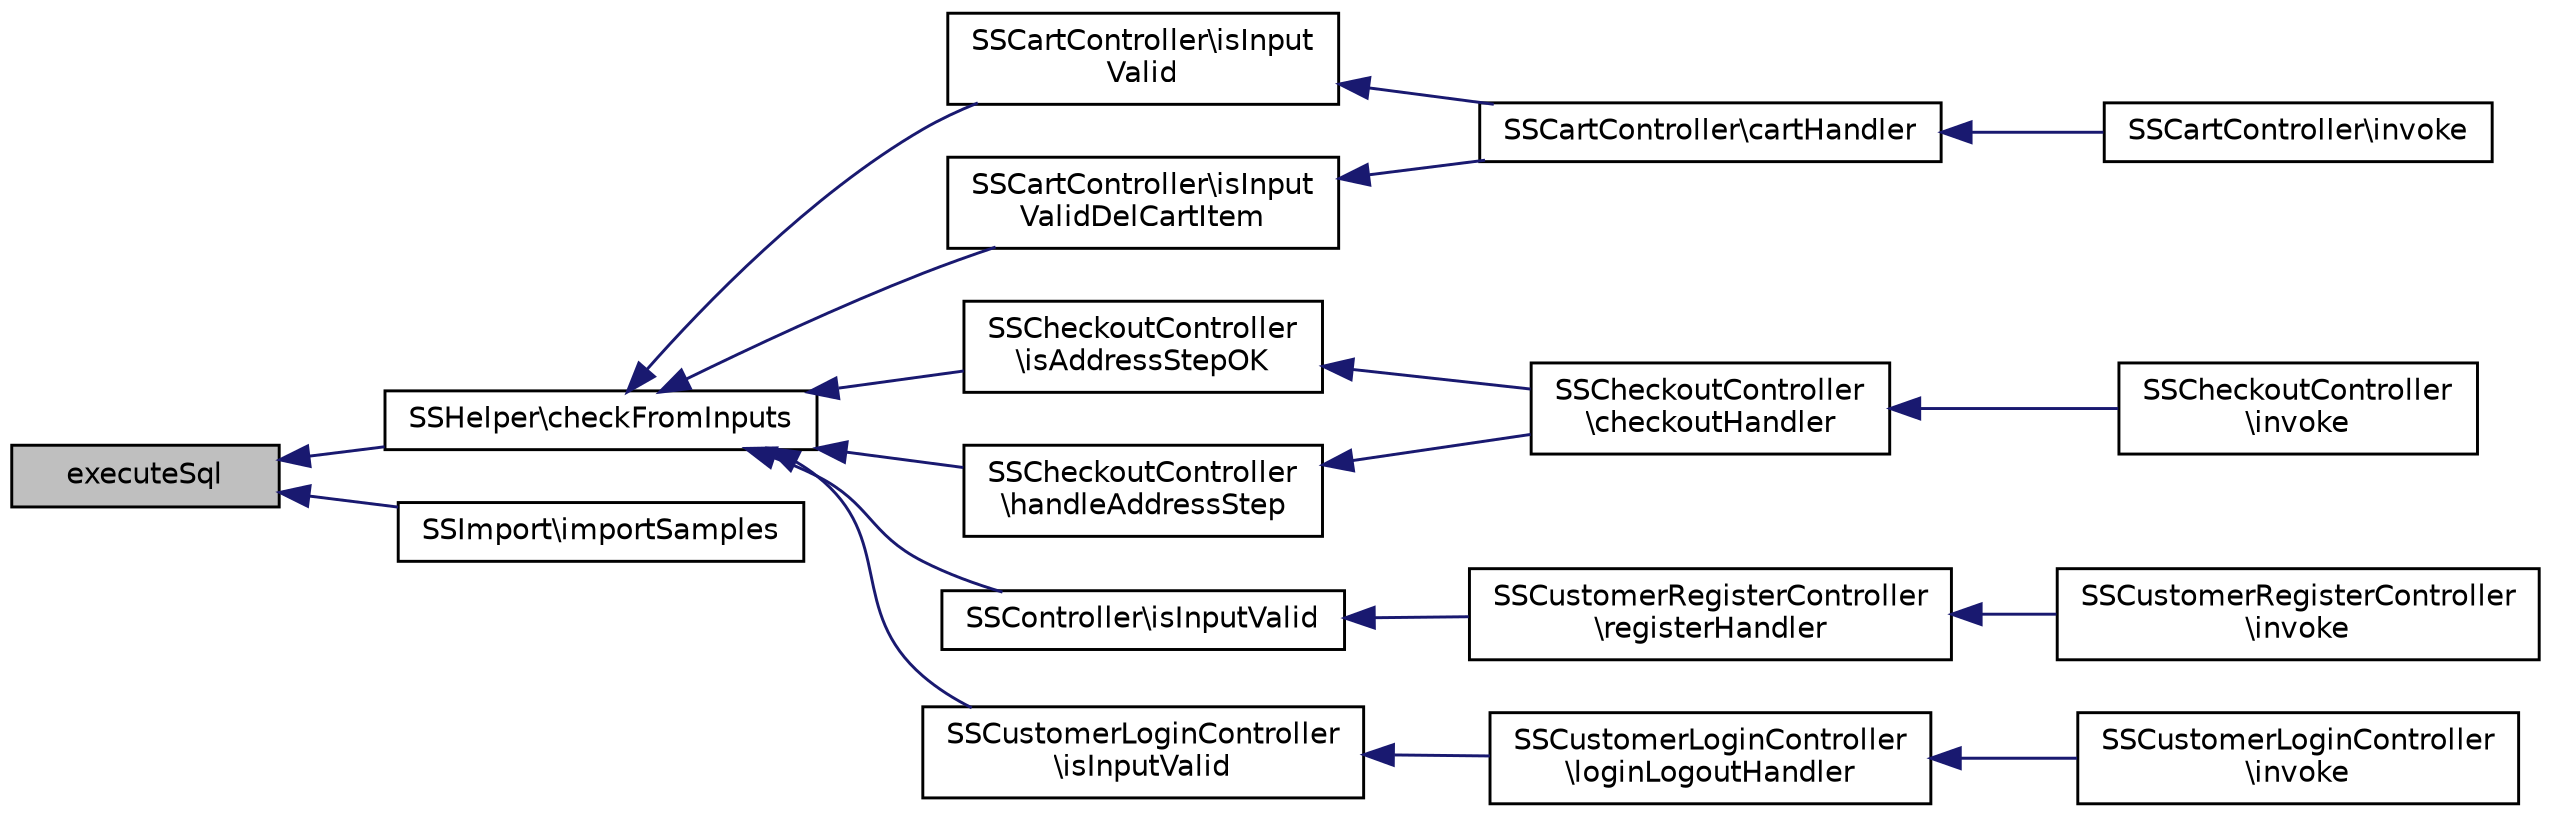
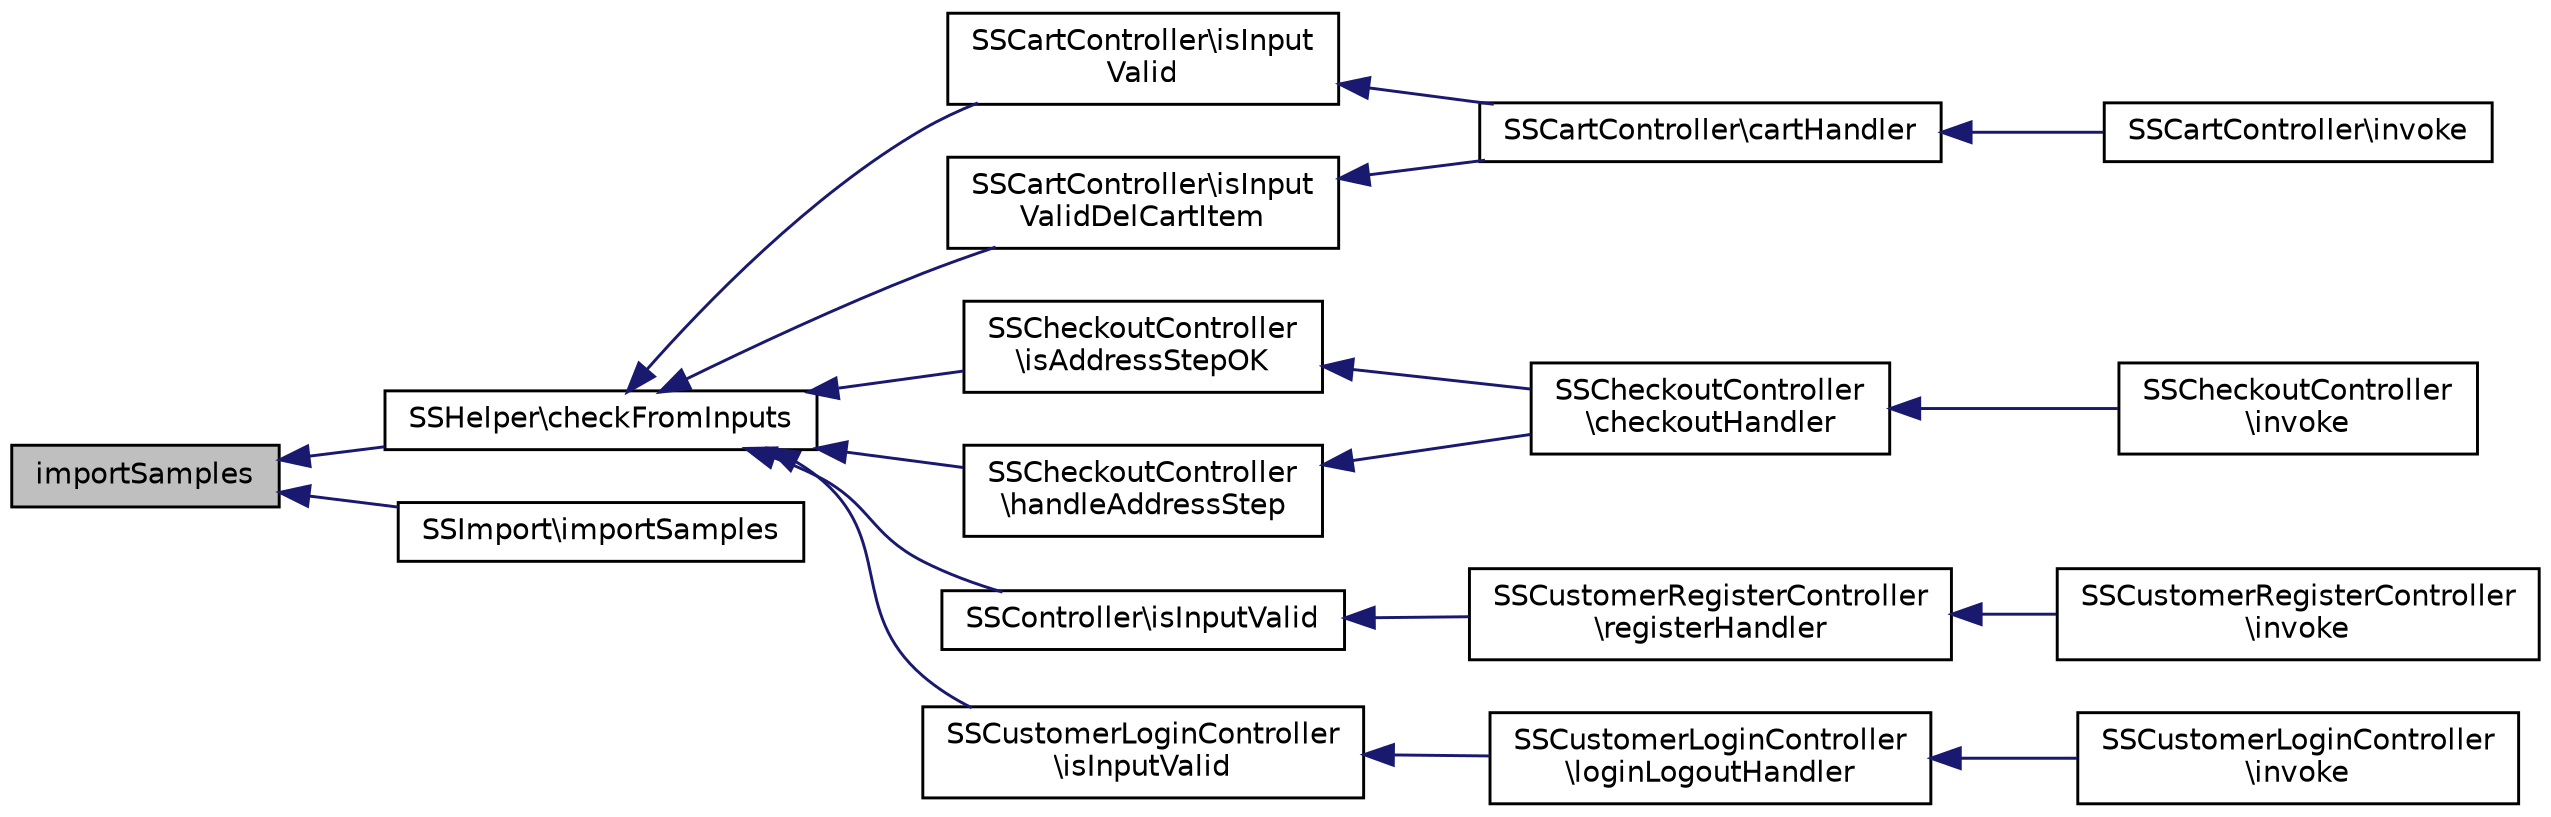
  digraph {
    rankdir=LR
    fontname="DejaVu Sans"
    node [color=black fillcolor=white fontname="DejaVu Sans" fontsize=10 shape=record style=filled]
    edge [color=midnightblue dir=back fontname="DejaVu Sans" fontsize=10 labelfontname=Helvetica labelfontsize=10 style=solid]
-   n1 [fillcolor=grey75 fontcolor=black height=0.2 label=executeSql width=0.4]
+   n1 [fillcolor=grey75 fontcolor=black height=0.2 label=importSamples width=0.4]
    n2 [height=0.2 label="SSHelper\\checkFromInputs" width=0.4]
    n3 [height=0.2 label="SSImport\\importSamples" width=0.4]
    n4 [height=0.2 label="SSCartController\\isInput\lValid" width=0.4]
    n5 [height=0.2 label="SSCartController\\isInput\lValidDelCartItem" width=0.4]
    n6 [height=0.2 label="SSCheckoutController\l\\isAddressStepOK" width=0.4]
    n7 [height=0.2 label="SSCheckoutController\l\\handleAddressStep" width=0.4]
    n8 [height=0.2 label="SSController\\isInputValid" width=0.4]
    n9 [height=0.2 label="SSCustomerLoginController\l\\isInputValid" width=0.4]
    n10 [height=0.2 label="SSCartController\\cartHandler" width=0.4]
    n11 [height=0.2 label="SSCartController\\invoke" width=0.4]
    n12 [height=0.2 label="SSCheckoutController\l\\checkoutHandler" width=0.4]
    n13 [height=0.2 label="SSCheckoutController\l\\invoke" width=0.4]
    n14 [height=0.2 label="SSCustomerRegisterController\l\\registerHandler" width=0.4]
    n15 [height=0.2 label="SSCustomerRegisterController\l\\invoke" width=0.4]
    n16 [height=0.2 label="SSCustomerLoginController\l\\loginLogoutHandler" width=0.4]
    n17 [height=0.2 label="SSCustomerLoginController\l\\invoke" width=0.4]
    n1 -> n2
    n1 -> n3
    n2 -> n4
    n2 -> n5
    n2 -> n6
    n2 -> n7
    n2 -> n8
    n2 -> n9
    n4 -> n10
    n5 -> n10
    n6 -> n12
    n7 -> n12
    n8 -> n14
    n9 -> n16
    n10 -> n11
    n12 -> n13
    n14 -> n15
    n16 -> n17
  }
